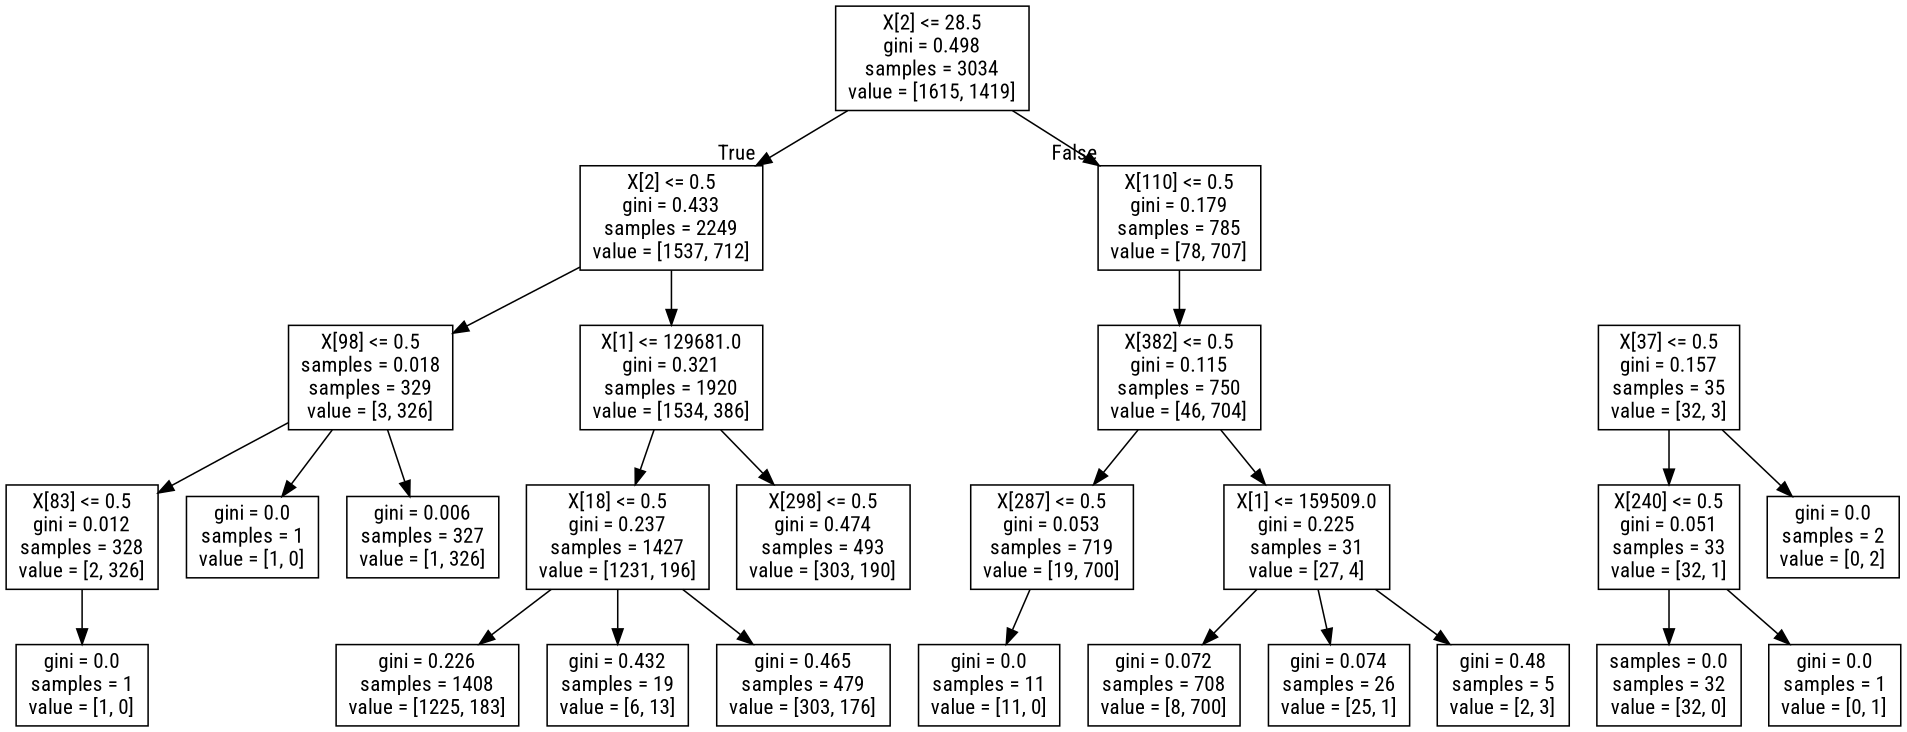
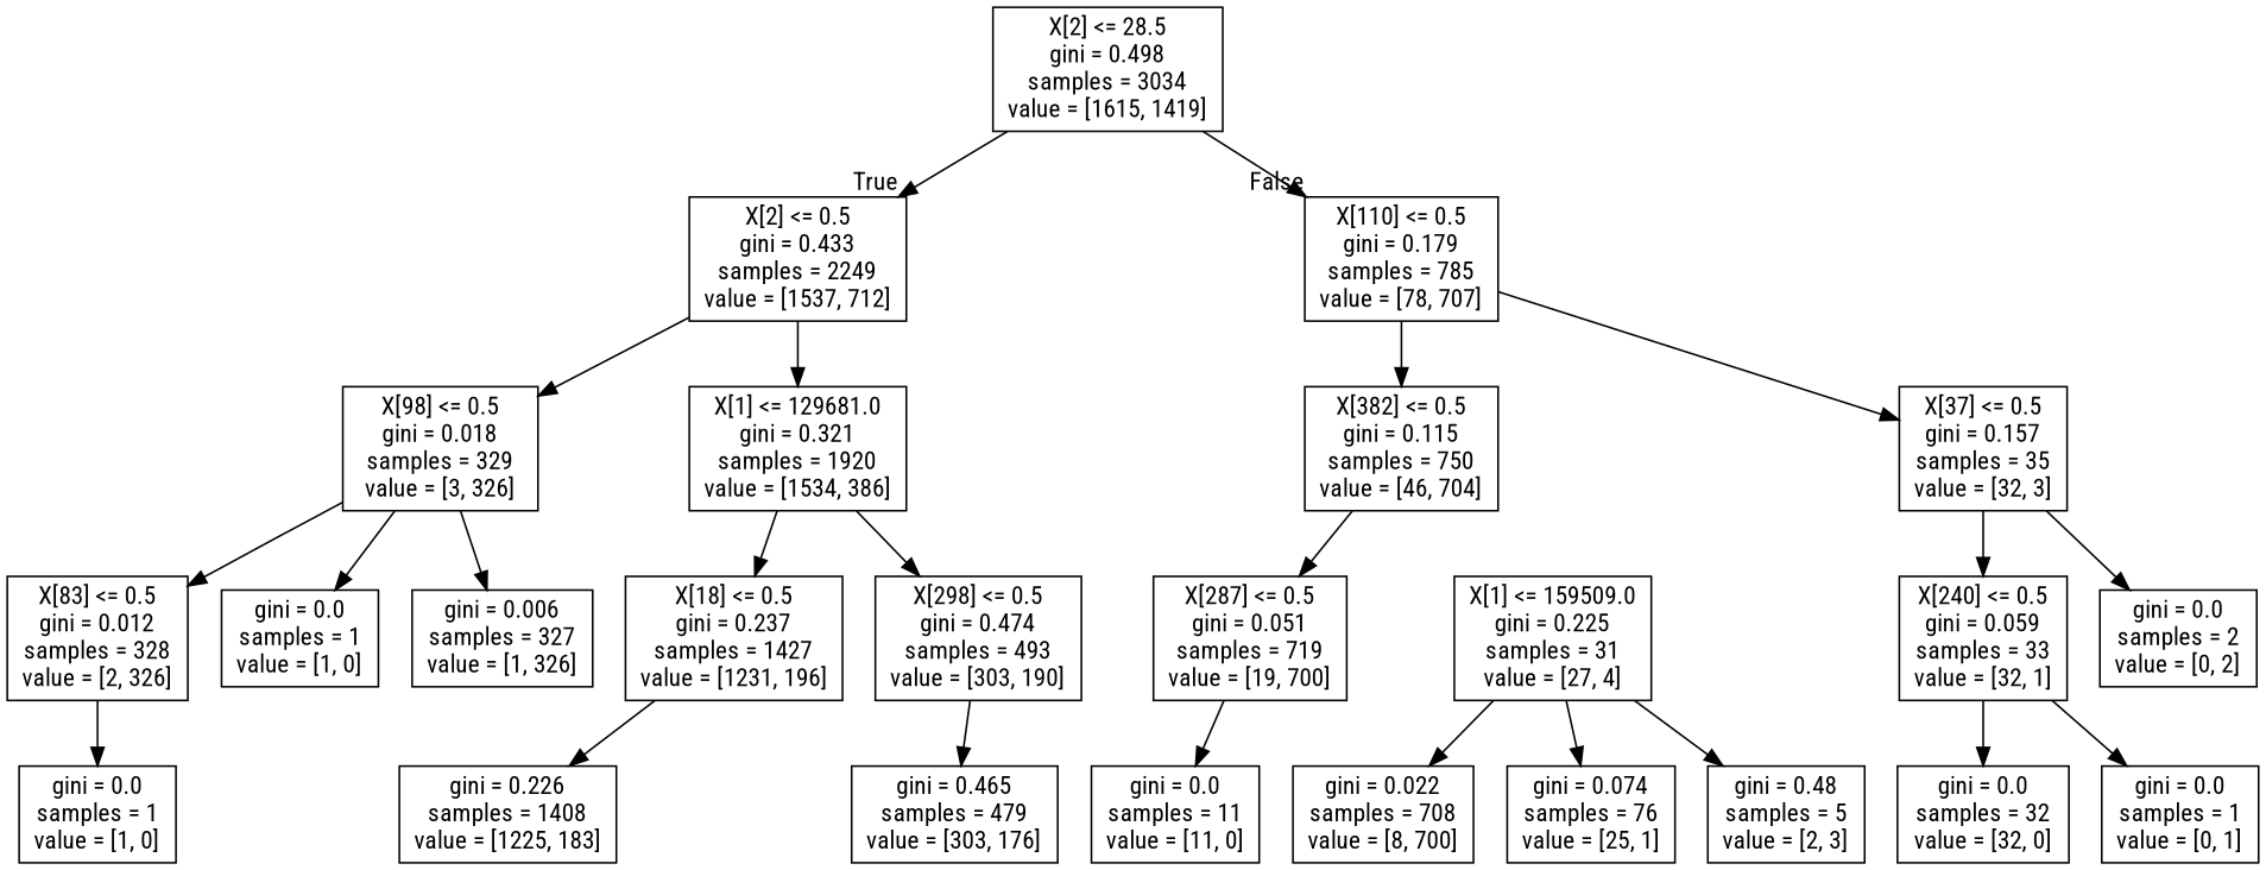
  digraph {
    fontname="Roboto Condensed"
    node [fontname="Roboto Condensed" shape=box]
    edge [fontname="Roboto Condensed"]
    n1 [label="X[2] <= 28.5\ngini = 0.498\nsamples = 3034\nvalue = [1615, 1419]"]
    n2 [label="X[2] <= 0.5\ngini = 0.433\nsamples = 2249\nvalue = [1537, 712]"]
    n3 [label="X[110] <= 0.5\ngini = 0.179\nsamples = 785\nvalue = [78, 707]"]
-   n4 [label="X[98] <= 0.5\nsamples = 0.018\nsamples = 329\nvalue = [3, 326]"]
+   n4 [label="X[98] <= 0.5\ngini = 0.018\nsamples = 329\nvalue = [3, 326]"]
    n5 [label="X[1] <= 129681.0\ngini = 0.321\nsamples = 1920\nvalue = [1534, 386]"]
    n6 [label="X[382] <= 0.5\ngini = 0.115\nsamples = 750\nvalue = [46, 704]"]
    n7 [label="X[37] <= 0.5\ngini = 0.157\nsamples = 35\nvalue = [32, 3]"]
    n8 [label="X[83] <= 0.5\ngini = 0.012\nsamples = 328\nvalue = [2, 326]"]
    n9 [label="gini = 0.0\nsamples = 1\nvalue = [1, 0]"]
    n10 [label="gini = 0.006\nsamples = 327\nvalue = [1, 326]"]
    n11 [label="X[18] <= 0.5\ngini = 0.237\nsamples = 1427\nvalue = [1231, 196]"]
    n12 [label="X[298] <= 0.5\ngini = 0.474\nsamples = 493\nvalue = [303, 190]"]
    n13 [label="gini = 0.0\nsamples = 1\nvalue = [1, 0]"]
    n14 [label="gini = 0.226\nsamples = 1408\nvalue = [1225, 183]"]
-   n15 [label="gini = 0.432\nsamples = 19\nvalue = [6, 13]"]
    n16 [label="gini = 0.465\nsamples = 479\nvalue = [303, 176]"]
-   n17 [label="X[287] <= 0.5\ngini = 0.053\nsamples = 719\nvalue = [19, 700]"]
+   n17 [label="X[287] <= 0.5\ngini = 0.051\nsamples = 719\nvalue = [19, 700]"]
    n18 [label="X[1] <= 159509.0\ngini = 0.225\nsamples = 31\nvalue = [27, 4]"]
-   n19 [label="X[240] <= 0.5\ngini = 0.051\nsamples = 33\nvalue = [32, 1]"]
+   n19 [label="X[240] <= 0.5\ngini = 0.059\nsamples = 33\nvalue = [32, 1]"]
    n20 [label="gini = 0.0\nsamples = 2\nvalue = [0, 2]"]
    n21 [label="gini = 0.0\nsamples = 11\nvalue = [11, 0]"]
-   n22 [label="gini = 0.072\nsamples = 708\nvalue = [8, 700]"]
-   n23 [label="gini = 0.074\nsamples = 26\nvalue = [25, 1]"]
+   n22 [label="gini = 0.022\nsamples = 708\nvalue = [8, 700]"]
+   n23 [label="gini = 0.074\nsamples = 76\nvalue = [25, 1]"]
    n24 [label="gini = 0.48\nsamples = 5\nvalue = [2, 3]"]
-   n25 [label="samples = 0.0\nsamples = 32\nvalue = [32, 0]"]
+   n25 [label="gini = 0.0\nsamples = 32\nvalue = [32, 0]"]
    n26 [label="gini = 0.0\nsamples = 1\nvalue = [0, 1]"]
    n1 -> n2 [headlabel=True labelangle=45 labeldistance=2.5]
    n1 -> n3 [headlabel=False labelangle=-45 labeldistance=2.5]
    n2 -> n4
    n2 -> n5
    n3 -> n6
+   n3 -> n7
    n4 -> n8
    n4 -> n9
    n4 -> n10
    n5 -> n11
    n5 -> n12
    n6 -> n17
-   n6 -> n18
    n7 -> n19
    n7 -> n20
    n8 -> n13
    n11 -> n14
-   n11 -> n15
-   n11 -> n16
+   n12 -> n16
    n17 -> n21
    n18 -> n22
    n18 -> n23
    n18 -> n24
    n19 -> n25
    n19 -> n26
  }
